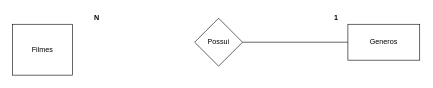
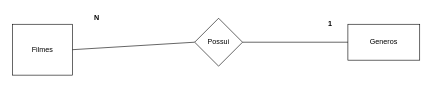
  <mxCell id="0" />
  <mxCell id="1" parent="0" />
  <mxCell id="2" value="Filmes" style="rounded=0;whiteSpace=wrap;html=1;" vertex="1" parent="1"><mxGeometry x="20" y="40" width="100" height="85" as="geometry" /></mxCell>
  <mxCell id="3" value="Generos" style="rounded=0;whiteSpace=wrap;html=1;" vertex="1" parent="1"><mxGeometry x="580" y="40" width="120" height="60" as="geometry" /></mxCell>
  <mxCell id="4" value="Possui" style="rhombus;whiteSpace=wrap;html=1;" vertex="1" parent="1"><mxGeometry x="324" y="30" width="80" height="80" as="geometry" /></mxCell>
  <mxCell id="5" value="" style="endArrow=none;html=1;exitX=1;exitY=0.5;exitDx=0;exitDy=0;entryX=0;entryY=0.5;entryDx=0;entryDy=0;" edge="1" parent="1" source="4" target="3"><mxGeometry width="50" height="50" relative="1" as="geometry"><mxPoint x="430" y="75" as="sourcePoint" /><mxPoint x="550" y="75" as="targetPoint" /><Array as="points" /></mxGeometry></mxCell>
+ <mxCell id="6" value="" style="endArrow=none;html=1;exitX=1;exitY=0.5;exitDx=0;exitDy=0;entryX=0;entryY=0.5;entryDx=0;entryDy=0;" edge="1" parent="1" source="2" target="4"><mxGeometry width="50" height="50" relative="1" as="geometry"><mxPoint x="190" y="70" as="sourcePoint" /><mxPoint x="310" y="70" as="targetPoint" /><Array as="points" /></mxGeometry></mxCell>
  <mxCell id="7" value="&lt;b&gt;N&lt;/b&gt;" style="text;html=1;align=center;verticalAlign=middle;resizable=0;points=[];autosize=1;" vertex="1" parent="1"><mxGeometry x="150" y="20" width="20" height="20" as="geometry" /></mxCell>
- <mxCell id="8" value="&lt;b&gt;1&lt;/b&gt;" style="text;html=1;align=center;verticalAlign=middle;resizable=0;points=[];autosize=1;" vertex="1" parent="1"><mxGeometry x="550" y="20" width="20" height="20" as="geometry" /></mxCell>
+ <mxCell id="8" value="&lt;b&gt;1&lt;/b&gt;" style="text;html=1;align=center;verticalAlign=middle;resizable=0;points=[];autosize=1;" vertex="1" parent="1"><mxGeometry x="540" y="30" width="20" height="20" as="geometry" /></mxCell>
